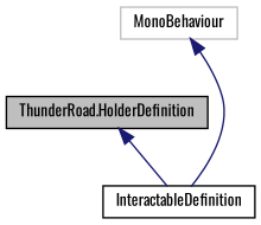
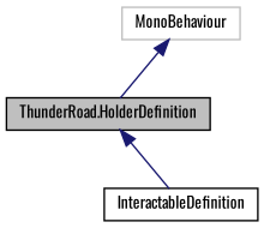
  digraph {
    fontname=Oswald
    node [color=black fillcolor=white fontname=Oswald fontsize=10 shape=record style=filled]
    edge [color=midnightblue dir=back fontname=Oswald fontsize=10 labelfontname=Helvetica labelfontsize=10 style=solid]
    n1 [fillcolor=grey75 fontcolor=black height=0.2 label="ThunderRoad.HolderDefinition" width=0.4]
    n2 [height=0.2 label=InteractableDefinition width=0.4]
    n3 [color=grey75 height=0.2 label=MonoBehaviour width=0.4]
    n1 -> n2
-   n3 -> n2
+   n3 -> n1
  }
